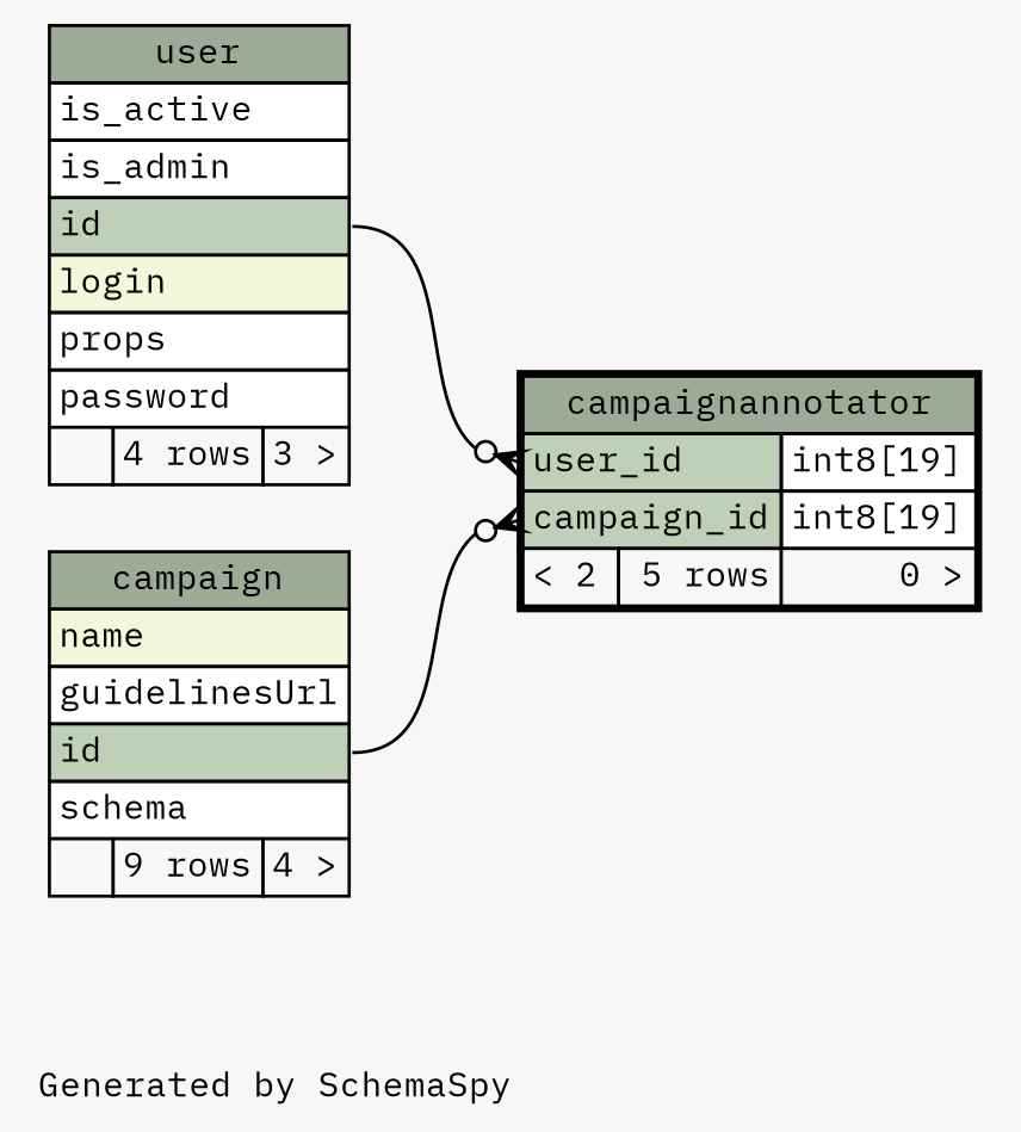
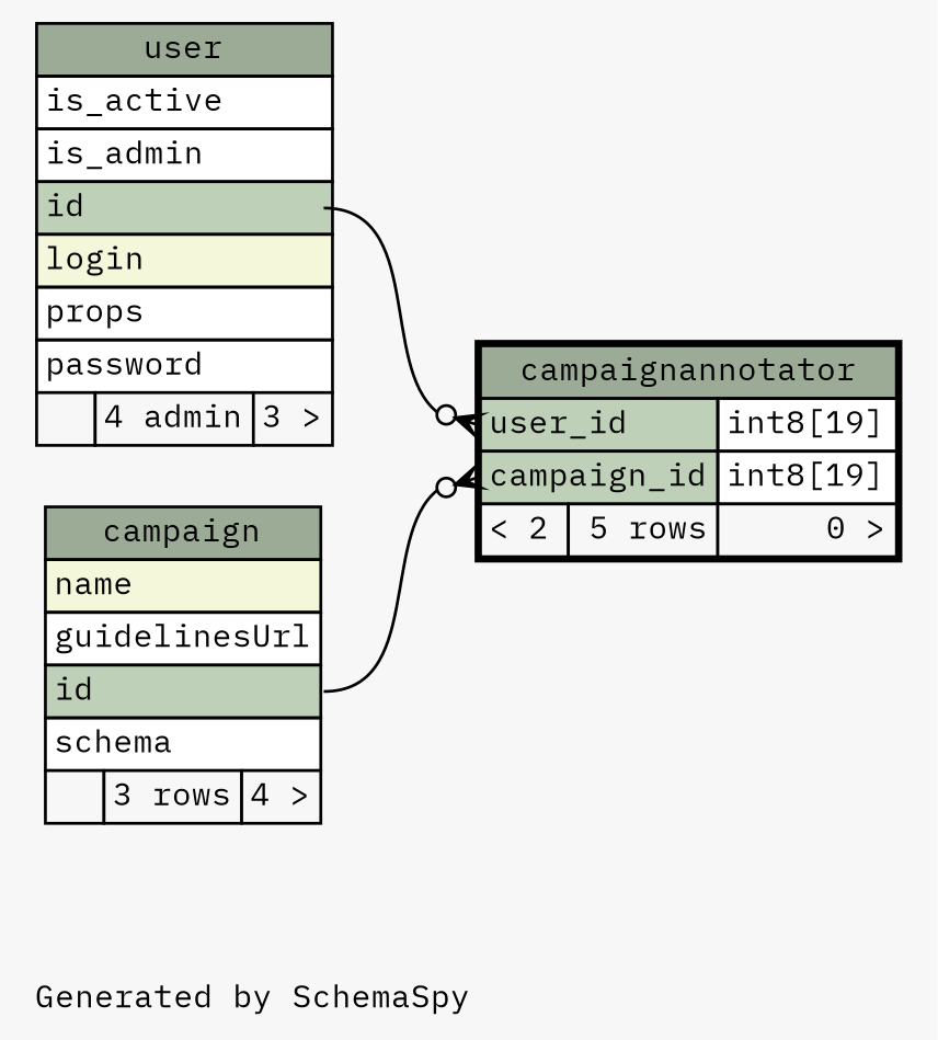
  digraph {
    bgcolor="#f7f7f7"
    fontname="IBM Plex Mono"
    fontsize=11
    label="\nGenerated by SchemaSpy"
    labeljust=l
    nodesep=0.18
    rankdir=RL
    ranksep=0.46
    node [fontname="IBM Plex Mono" fontsize=11 shape=plaintext]
    edge [arrowhead=none arrowsize=0.8 arrowtail=crowodot dir=back fontname="IBM Plex Mono" headport="id:e"]
    n1 [label=<     <TABLE BORDER="2" CELLBORDER="1" CELLSPACING="0" BGCOLOR="#ffffff">       <TR><TD COLSPAN="3" BGCOLOR="#9bab96" ALIGN="CENTER">campaignannotator</TD></TR>       <TR><TD PORT="user_id" COLSPAN="2" BGCOLOR="#bed1b8" ALIGN="LEFT">user_id</TD><TD PORT="user_id.type" ALIGN="LEFT">int8[19]</TD></TR>       <TR><TD PORT="campaign_id" COLSPAN="2" BGCOLOR="#bed1b8" ALIGN="LEFT">campaign_id</TD><TD PORT="campaign_id.type" ALIGN="LEFT">int8[19]</TD></TR>       <TR><TD ALIGN="LEFT" BGCOLOR="#f7f7f7">&lt; 2</TD><TD ALIGN="RIGHT" BGCOLOR="#f7f7f7">5 rows</TD><TD ALIGN="RIGHT" BGCOLOR="#f7f7f7">0 &gt;</TD></TR>     </TABLE>>]
-   n2 [label=<     <TABLE BORDER="0" CELLBORDER="1" CELLSPACING="0" BGCOLOR="#ffffff">       <TR><TD COLSPAN="3" BGCOLOR="#9bab96" ALIGN="CENTER">campaign</TD></TR>       <TR><TD PORT="name" COLSPAN="3" BGCOLOR="#f4f7da" ALIGN="LEFT">name</TD></TR>       <TR><TD PORT="guidelinesUrl" COLSPAN="3" ALIGN="LEFT">guidelinesUrl</TD></TR>       <TR><TD PORT="id" COLSPAN="3" BGCOLOR="#bed1b8" ALIGN="LEFT">id</TD></TR>       <TR><TD PORT="schema" COLSPAN="3" ALIGN="LEFT">schema</TD></TR>       <TR><TD ALIGN="LEFT" BGCOLOR="#f7f7f7">  </TD><TD ALIGN="RIGHT" BGCOLOR="#f7f7f7">9 rows</TD><TD ALIGN="RIGHT" BGCOLOR="#f7f7f7">4 &gt;</TD></TR>     </TABLE>>]
-   n3 [label=<     <TABLE BORDER="0" CELLBORDER="1" CELLSPACING="0" BGCOLOR="#ffffff">       <TR><TD COLSPAN="3" BGCOLOR="#9bab96" ALIGN="CENTER">user</TD></TR>       <TR><TD PORT="is_active" COLSPAN="3" ALIGN="LEFT">is_active</TD></TR>       <TR><TD PORT="is_admin" COLSPAN="3" ALIGN="LEFT">is_admin</TD></TR>       <TR><TD PORT="id" COLSPAN="3" BGCOLOR="#bed1b8" ALIGN="LEFT">id</TD></TR>       <TR><TD PORT="login" COLSPAN="3" BGCOLOR="#f4f7da" ALIGN="LEFT">login</TD></TR>       <TR><TD PORT="props" COLSPAN="3" ALIGN="LEFT">props</TD></TR>       <TR><TD PORT="password" COLSPAN="3" ALIGN="LEFT">password</TD></TR>       <TR><TD ALIGN="LEFT" BGCOLOR="#f7f7f7">  </TD><TD ALIGN="RIGHT" BGCOLOR="#f7f7f7">4 rows</TD><TD ALIGN="RIGHT" BGCOLOR="#f7f7f7">3 &gt;</TD></TR>     </TABLE>>]
+   n2 [label=<     <TABLE BORDER="0" CELLBORDER="1" CELLSPACING="0" BGCOLOR="#ffffff">       <TR><TD COLSPAN="3" BGCOLOR="#9bab96" ALIGN="CENTER">campaign</TD></TR>       <TR><TD PORT="name" COLSPAN="3" BGCOLOR="#f4f7da" ALIGN="LEFT">name</TD></TR>       <TR><TD PORT="guidelinesUrl" COLSPAN="3" ALIGN="LEFT">guidelinesUrl</TD></TR>       <TR><TD PORT="id" COLSPAN="3" BGCOLOR="#bed1b8" ALIGN="LEFT">id</TD></TR>       <TR><TD PORT="schema" COLSPAN="3" ALIGN="LEFT">schema</TD></TR>       <TR><TD ALIGN="LEFT" BGCOLOR="#f7f7f7">  </TD><TD ALIGN="RIGHT" BGCOLOR="#f7f7f7">3 rows</TD><TD ALIGN="RIGHT" BGCOLOR="#f7f7f7">4 &gt;</TD></TR>     </TABLE>>]
+   n3 [label=<     <TABLE BORDER="0" CELLBORDER="1" CELLSPACING="0" BGCOLOR="#ffffff">       <TR><TD COLSPAN="3" BGCOLOR="#9bab96" ALIGN="CENTER">user</TD></TR>       <TR><TD PORT="is_active" COLSPAN="3" ALIGN="LEFT">is_active</TD></TR>       <TR><TD PORT="is_admin" COLSPAN="3" ALIGN="LEFT">is_admin</TD></TR>       <TR><TD PORT="id" COLSPAN="3" BGCOLOR="#bed1b8" ALIGN="LEFT">id</TD></TR>       <TR><TD PORT="login" COLSPAN="3" BGCOLOR="#f4f7da" ALIGN="LEFT">login</TD></TR>       <TR><TD PORT="props" COLSPAN="3" ALIGN="LEFT">props</TD></TR>       <TR><TD PORT="password" COLSPAN="3" ALIGN="LEFT">password</TD></TR>       <TR><TD ALIGN="LEFT" BGCOLOR="#f7f7f7">  </TD><TD ALIGN="RIGHT" BGCOLOR="#f7f7f7">4 admin</TD><TD ALIGN="RIGHT" BGCOLOR="#f7f7f7">3 &gt;</TD></TR>     </TABLE>>]
    n1 -> n2 [tailport="campaign_id:w"]
    n1 -> n3 [tailport="user_id:w"]
  }
